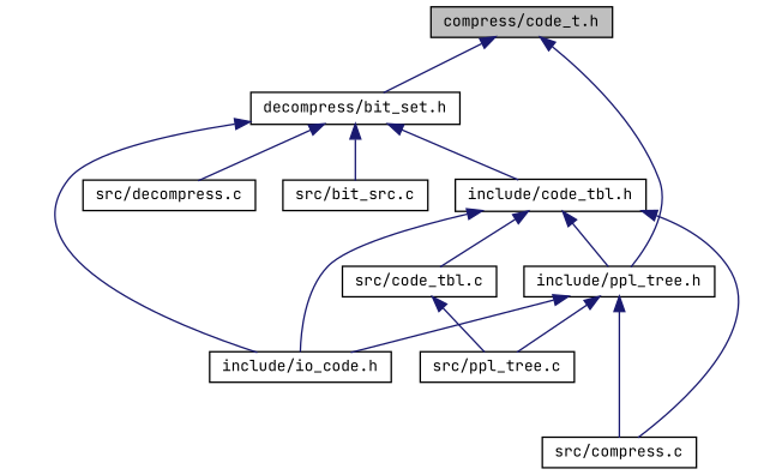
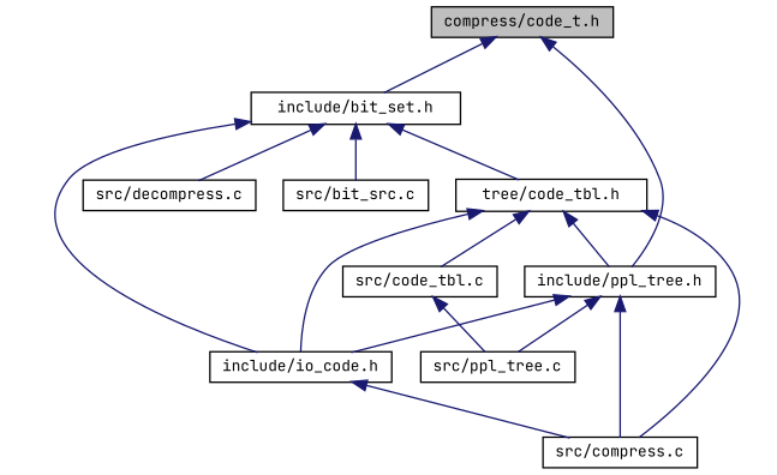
  digraph {
    fontname="JetBrains Mono"
    node [color=black fillcolor=white fontname="JetBrains Mono" fontsize=10 shape=record style=filled]
    edge [color=midnightblue dir=back fontname="JetBrains Mono" fontsize=10 labelfontname=Helvetica labelfontsize=10 style=solid]
    n1 [fillcolor=grey75 fontcolor=black height=0.2 label="compress/code_t.h" width=0.4]
-   n2 [height=0.2 label="decompress/bit_set.h" width=0.4]
+   n2 [height=0.2 label="include/bit_set.h" width=0.4]
    n3 [height=0.2 label="include/ppl_tree.h" width=0.4]
    n4 [height=0.2 label="src/bit_src.c" width=0.4]
-   n5 [height=0.2 label="include/code_tbl.h" width=0.4]
+   n5 [height=0.2 label="tree/code_tbl.h" width=0.4]
    n6 [height=0.2 label="include/io_code.h" width=0.4]
    n7 [height=0.2 label="src/decompress.c" width=0.4]
    n8 [height=0.2 label="src/ppl_tree.c" width=0.4]
    n9 [height=0.2 label="src/compress.c" width=0.4]
    n10 [height=0.2 label="src/code_tbl.c" width=0.4]
    n1 -> n2
    n1 -> n3
    n2 -> n4
    n2 -> n5
    n2 -> n6
    n2 -> n7
    n3 -> n6
    n3 -> n8
    n3 -> n9
    n5 -> n3
    n5 -> n6
    n5 -> n9
    n5 -> n10
+   n6 -> n9
    n10 -> n8
  }
